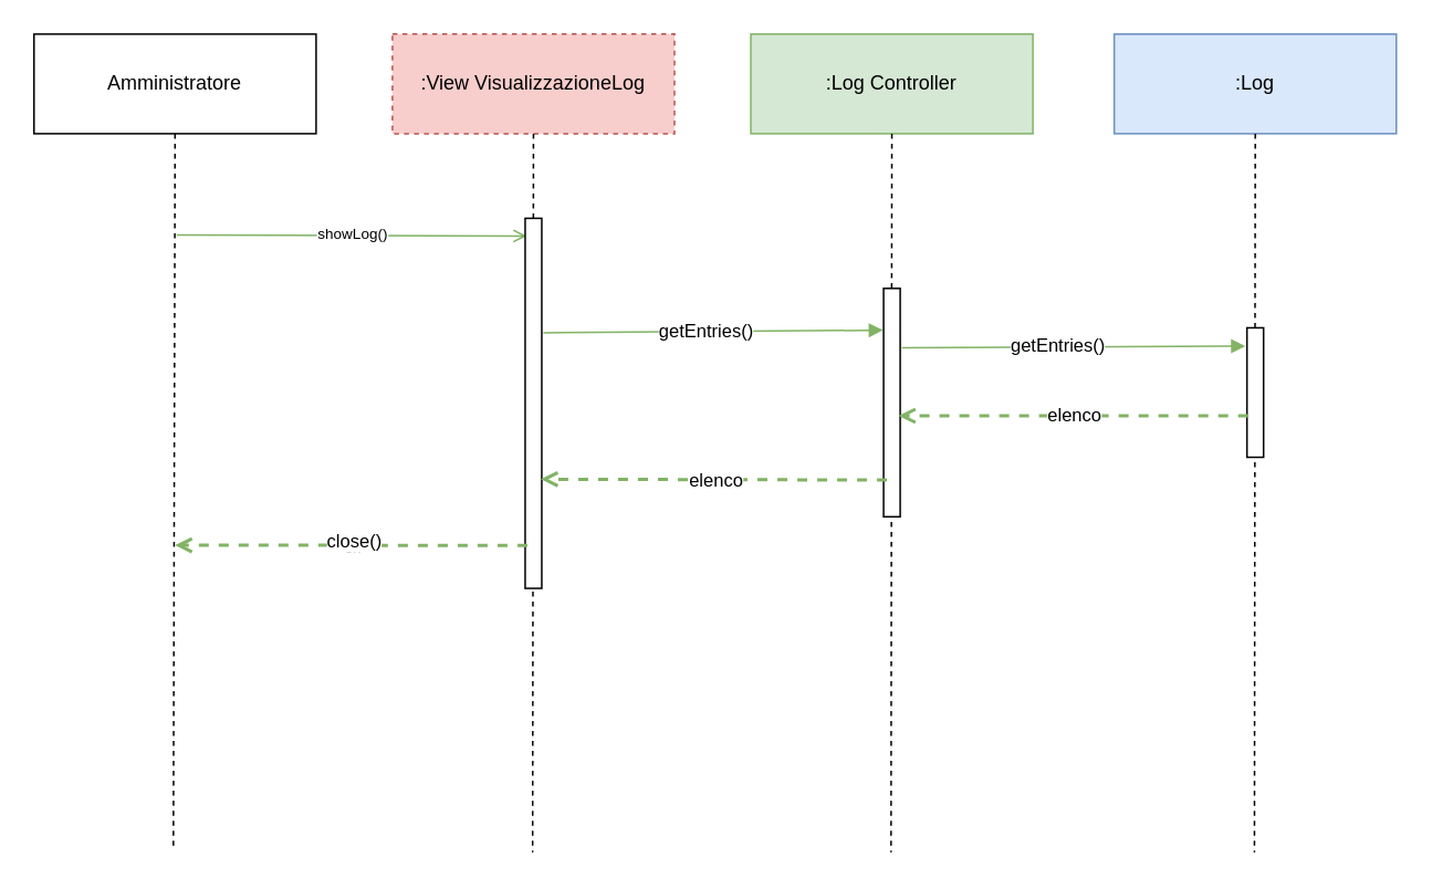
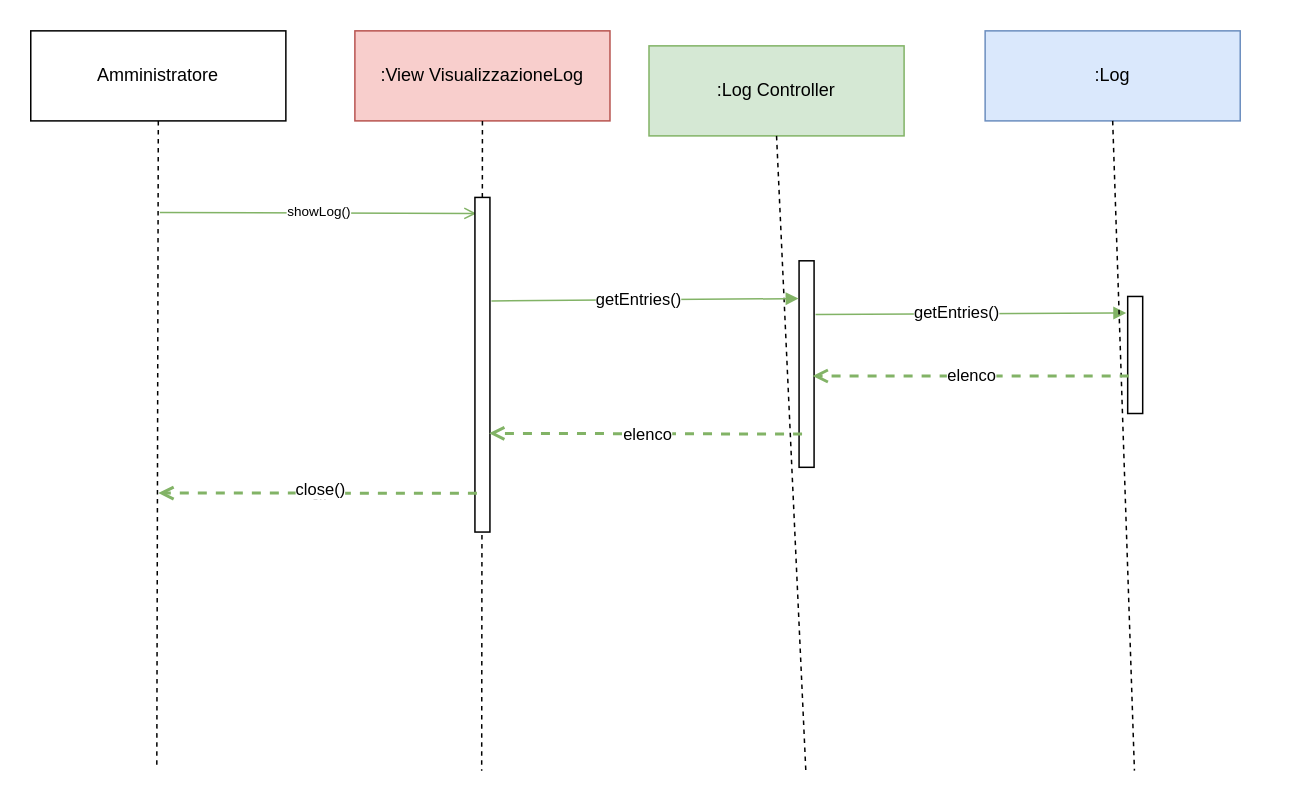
  <mxCell id="0" />
  <mxCell id="1" parent="0" />
- <mxCell id="2" value=":View VisualizzazioneLog" style="rounded=0;whiteSpace=wrap;html=1;fillColor=#f8cecc;strokeColor=#b85450;dashed=1;" vertex="1" parent="1"><mxGeometry x="236" y="20" width="170" height="60" as="geometry" /></mxCell>
+ <mxCell id="2" value=":View VisualizzazioneLog" style="rounded=0;whiteSpace=wrap;html=1;fillColor=#f8cecc;strokeColor=#b85450;" vertex="1" parent="1"><mxGeometry x="236" y="20" width="170" height="60" as="geometry" /></mxCell>
  <mxCell id="3" value="Amministratore" style="rounded=0;whiteSpace=wrap;html=1;" vertex="1" parent="1"><mxGeometry x="20" y="20" width="170" height="60" as="geometry" /></mxCell>
- <mxCell id="4" value=":Log Controller" style="rounded=0;whiteSpace=wrap;html=1;fillColor=#d5e8d4;strokeColor=#82b366;" vertex="1" parent="1"><mxGeometry x="452" y="20" width="170" height="60" as="geometry" /></mxCell>
+ <mxCell id="4" value=":Log Controller" style="rounded=0;whiteSpace=wrap;html=1;fillColor=#d5e8d4;strokeColor=#82b366;" vertex="1" parent="1"><mxGeometry x="432" y="30" width="170" height="60" as="geometry" /></mxCell>
  <mxCell id="5" value="" style="endArrow=none;dashed=1;html=1;rounded=0;exitX=0.5;exitY=1;exitDx=0;exitDy=0;" edge="1" parent="1" source="3"><mxGeometry width="50" height="50" relative="1" as="geometry"><mxPoint x="292" y="229" as="sourcePoint" /><mxPoint x="104" y="509" as="targetPoint" /></mxGeometry></mxCell>
  <mxCell id="6" value="" style="endArrow=none;dashed=1;html=1;rounded=0;exitX=0.5;exitY=1;exitDx=0;exitDy=0;" edge="1" parent="1" source="2"><mxGeometry width="50" height="50" relative="1" as="geometry"><mxPoint x="321.5" y="84" as="sourcePoint" /><mxPoint x="320.5" y="513" as="targetPoint" /></mxGeometry></mxCell>
  <mxCell id="7" value="" style="endArrow=none;dashed=1;html=1;rounded=0;exitX=0.5;exitY=1;exitDx=0;exitDy=0;" edge="1" parent="1" source="4"><mxGeometry width="50" height="50" relative="1" as="geometry"><mxPoint x="537.5" y="84" as="sourcePoint" /><mxPoint x="536.5" y="513" as="targetPoint" /></mxGeometry></mxCell>
  <mxCell id="8" value="" style="endArrow=open;html=1;rounded=0;endFill=0;fillColor=#d5e8d4;strokeColor=#82b366;entryX=0.048;entryY=0.9;entryDx=0;entryDy=0;entryPerimeter=0;" edge="1" parent="1" target="10"><mxGeometry width="50" height="50" relative="1" as="geometry"><mxPoint x="106" y="141" as="sourcePoint" /><mxPoint x="320" y="141" as="targetPoint" /></mxGeometry></mxCell>
  <mxCell id="9" value="&lt;font style=&quot;font-size: 9px;&quot;&gt;showLog()&lt;/font&gt;" style="edgeLabel;html=1;align=center;verticalAlign=middle;resizable=0;points=[];" vertex="1" connectable="0" parent="8"><mxGeometry x="-0.004" y="2" relative="1" as="geometry"><mxPoint as="offset" /></mxGeometry></mxCell>
  <mxCell id="10" value="" style="rounded=0;whiteSpace=wrap;html=1;rotation=90;" vertex="1" parent="1"><mxGeometry x="209.5" y="237.5" width="223" height="10" as="geometry" /></mxCell>
  <mxCell id="11" value="" style="rounded=0;whiteSpace=wrap;html=1;rotation=90;" vertex="1" parent="1"><mxGeometry x="468.2" y="237.05" width="137.62" height="10" as="geometry" /></mxCell>
  <mxCell id="12" value="" style="endArrow=block;html=1;rounded=0;endFill=1;fillColor=#d5e8d4;strokeColor=#82b366;entryX=0.183;entryY=1.039;entryDx=0;entryDy=0;entryPerimeter=0;" edge="1" parent="1" target="11"><mxGeometry width="50" height="50" relative="1" as="geometry"><mxPoint x="327" y="200" as="sourcePoint" /><mxPoint x="531" y="187" as="targetPoint" /></mxGeometry></mxCell>
  <mxCell id="13" value="getEntries()" style="edgeLabel;html=1;align=center;verticalAlign=middle;resizable=0;points=[];" vertex="1" connectable="0" parent="12"><mxGeometry x="-0.042" y="1" relative="1" as="geometry"><mxPoint as="offset" /></mxGeometry></mxCell>
  <mxCell id="14" value="" style="endArrow=block;html=1;rounded=0;endFill=1;fillColor=#d5e8d4;strokeColor=#82b366;exitX=0.5;exitY=0;exitDx=0;exitDy=0;" edge="1" parent="1"><mxGeometry width="50" height="50" relative="1" as="geometry"><mxPoint x="543" y="209" as="sourcePoint" /><mxPoint x="750" y="208" as="targetPoint" /></mxGeometry></mxCell>
  <mxCell id="15" value="getEntries()" style="edgeLabel;html=1;align=center;verticalAlign=middle;resizable=0;points=[];" vertex="1" connectable="0" parent="14"><mxGeometry x="-0.089" y="1" relative="1" as="geometry"><mxPoint as="offset" /></mxGeometry></mxCell>
- <mxCell id="16" value=":Log" style="rounded=0;whiteSpace=wrap;html=1;fillColor=#dae8fc;strokeColor=#6c8ebf;" vertex="1" parent="1"><mxGeometry x="671" y="20" width="170" height="60" as="geometry" /></mxCell>
+ <mxCell id="16" value=":Log" style="rounded=0;whiteSpace=wrap;html=1;fillColor=#dae8fc;strokeColor=#6c8ebf;" vertex="1" parent="1"><mxGeometry x="656" y="20" width="170" height="60" as="geometry" /></mxCell>
  <mxCell id="17" value="" style="endArrow=none;dashed=1;html=1;rounded=0;exitX=0.5;exitY=1;exitDx=0;exitDy=0;" edge="1" parent="1" source="16"><mxGeometry width="50" height="50" relative="1" as="geometry"><mxPoint x="756.5" y="84" as="sourcePoint" /><mxPoint x="755.5" y="513" as="targetPoint" /></mxGeometry></mxCell>
  <mxCell id="18" value="" style="rounded=0;whiteSpace=wrap;html=1;rotation=90;" vertex="1" parent="1"><mxGeometry x="717" y="231" width="78" height="10" as="geometry" /></mxCell>
  <mxCell id="19" value="" style="endArrow=open;dashed=1;html=1;strokeWidth=2;rounded=0;fillColor=#d5e8d4;strokeColor=#82b366;endFill=0;exitX=0.679;exitY=0.933;exitDx=0;exitDy=0;exitPerimeter=0;" edge="1" parent="1" source="18"><mxGeometry width="50" height="50" relative="1" as="geometry"><mxPoint x="590" y="274" as="sourcePoint" /><mxPoint x="541" y="250" as="targetPoint" /></mxGeometry></mxCell>
  <mxCell id="20" value="elenco" style="edgeLabel;html=1;align=center;verticalAlign=middle;resizable=0;points=[];" vertex="1" connectable="0" parent="19"><mxGeometry x="-0.005" relative="1" as="geometry"><mxPoint as="offset" /></mxGeometry></mxCell>
  <mxCell id="21" value="" style="endArrow=open;dashed=1;html=1;strokeWidth=2;rounded=0;fillColor=#d5e8d4;strokeColor=#82b366;endFill=0;exitX=0.839;exitY=0.801;exitDx=0;exitDy=0;exitPerimeter=0;entryX=0.705;entryY=0.057;entryDx=0;entryDy=0;entryPerimeter=0;" edge="1" parent="1" source="11" target="10"><mxGeometry width="50" height="50" relative="1" as="geometry"><mxPoint x="529" y="289" as="sourcePoint" /><mxPoint x="318" y="289" as="targetPoint" /></mxGeometry></mxCell>
  <mxCell id="22" value="elenco" style="edgeLabel;html=1;align=center;verticalAlign=middle;resizable=0;points=[];" vertex="1" connectable="0" parent="21"><mxGeometry x="-0.005" relative="1" as="geometry"><mxPoint as="offset" /></mxGeometry></mxCell>
  <mxCell id="23" value="" style="endArrow=open;dashed=1;html=1;strokeWidth=2;rounded=0;fillColor=#d5e8d4;strokeColor=#82b366;endFill=0;exitX=0.884;exitY=0.867;exitDx=0;exitDy=0;exitPerimeter=0;" edge="1" parent="1" source="10"><mxGeometry width="50" height="50" relative="1" as="geometry"><mxPoint x="313" y="327" as="sourcePoint" /><mxPoint x="105" y="328" as="targetPoint" /></mxGeometry></mxCell>
  <mxCell id="24" value="&lt;font style=&quot;font-size: 9px;&quot;&gt;ok&lt;/font&gt;" style="edgeLabel;html=1;align=center;verticalAlign=middle;resizable=0;points=[];" vertex="1" connectable="0" parent="23"><mxGeometry x="-0.005" relative="1" as="geometry"><mxPoint as="offset" /></mxGeometry></mxCell>
  <mxCell id="25" value="close()" style="edgeLabel;html=1;align=center;verticalAlign=middle;resizable=0;points=[];" vertex="1" connectable="0" parent="23"><mxGeometry x="-0.013" y="-3" relative="1" as="geometry"><mxPoint as="offset" /></mxGeometry></mxCell>
